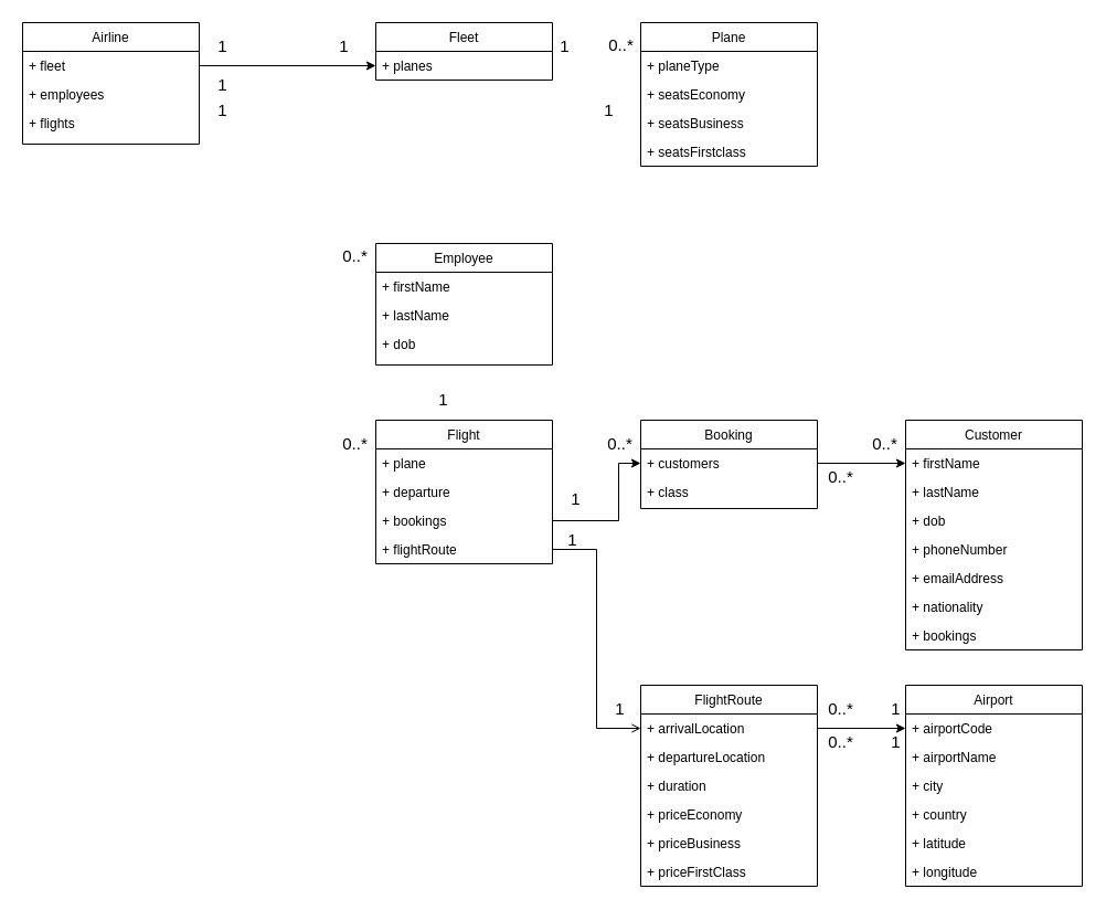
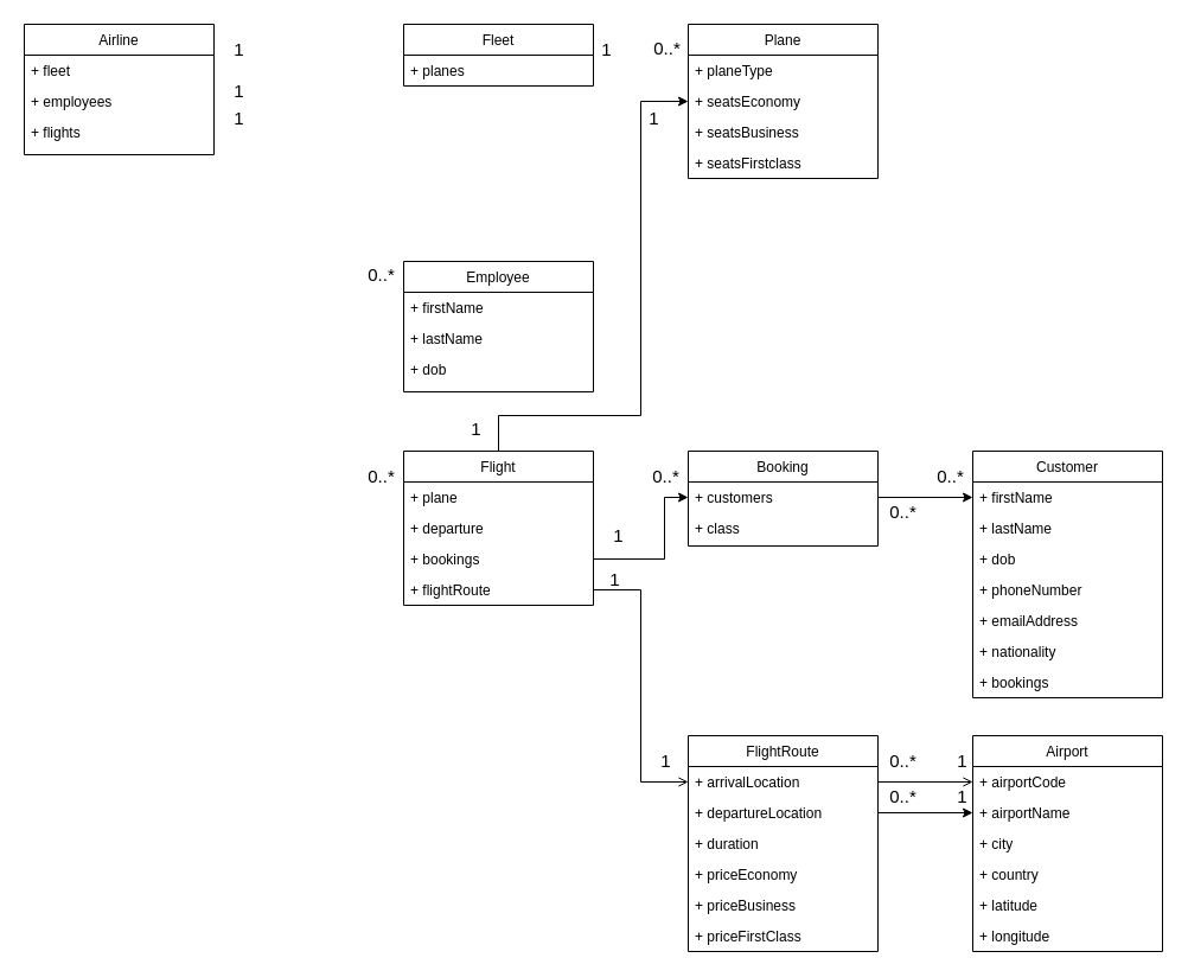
  <mxCell id="0" />
  <mxCell id="1" parent="0" />
  <mxCell id="2" value="Airline" style="swimlane;fontStyle=0;align=center;verticalAlign=top;childLayout=stackLayout;horizontal=1;startSize=26;horizontalStack=0;resizeParent=1;resizeLast=0;collapsible=1;marginBottom=0;rounded=0;shadow=0;strokeWidth=1;" parent="1" vertex="1"><mxGeometry x="20" y="20" width="160" height="110" as="geometry"><mxRectangle x="560" y="520" width="160" height="26" as="alternateBounds" /></mxGeometry></mxCell>
  <mxCell id="3" value="+ fleet" style="text;align=left;verticalAlign=top;spacingLeft=4;spacingRight=4;overflow=hidden;rotatable=0;points=[[0,0.5],[1,0.5]];portConstraint=eastwest;rounded=0;shadow=0;html=0;" parent="2" vertex="1"><mxGeometry y="26" width="160" height="26" as="geometry" /></mxCell>
  <mxCell id="4" value="+ employees" style="text;align=left;verticalAlign=top;spacingLeft=4;spacingRight=4;overflow=hidden;rotatable=0;points=[[0,0.5],[1,0.5]];portConstraint=eastwest;rounded=0;shadow=0;html=0;" parent="2" vertex="1"><mxGeometry y="52" width="160" height="26" as="geometry" /></mxCell>
  <mxCell id="5" value="+ flights" style="text;align=left;verticalAlign=top;spacingLeft=4;spacingRight=4;overflow=hidden;rotatable=0;points=[[0,0.5],[1,0.5]];portConstraint=eastwest;rounded=0;shadow=0;html=0;" parent="2" vertex="1"><mxGeometry y="78" width="160" height="26" as="geometry" /></mxCell>
  <mxCell id="6" value="Employee" style="swimlane;fontStyle=0;align=center;verticalAlign=top;childLayout=stackLayout;horizontal=1;startSize=26;horizontalStack=0;resizeParent=1;resizeLast=0;collapsible=1;marginBottom=0;rounded=0;shadow=0;strokeWidth=1;" parent="1" vertex="1"><mxGeometry x="340" y="220" width="160" height="110" as="geometry"><mxRectangle x="230" y="140" width="160" height="26" as="alternateBounds" /></mxGeometry></mxCell>
  <mxCell id="7" value="+ firstName" style="text;align=left;verticalAlign=top;spacingLeft=4;spacingRight=4;overflow=hidden;rotatable=0;points=[[0,0.5],[1,0.5]];portConstraint=eastwest;" parent="6" vertex="1"><mxGeometry y="26" width="160" height="26" as="geometry" /></mxCell>
  <mxCell id="8" value="+ lastName" style="text;align=left;verticalAlign=top;spacingLeft=4;spacingRight=4;overflow=hidden;rotatable=0;points=[[0,0.5],[1,0.5]];portConstraint=eastwest;rounded=0;shadow=0;html=0;" parent="6" vertex="1"><mxGeometry y="52" width="160" height="26" as="geometry" /></mxCell>
  <mxCell id="9" value="+ dob" style="text;align=left;verticalAlign=top;spacingLeft=4;spacingRight=4;overflow=hidden;rotatable=0;points=[[0,0.5],[1,0.5]];portConstraint=eastwest;rounded=0;shadow=0;html=0;" parent="6" vertex="1"><mxGeometry y="78" width="160" height="26" as="geometry" /></mxCell>
  <mxCell id="10" value="Fleet" style="swimlane;fontStyle=0;align=center;verticalAlign=top;childLayout=stackLayout;horizontal=1;startSize=26;horizontalStack=0;resizeParent=1;resizeLast=0;collapsible=1;marginBottom=0;rounded=0;shadow=0;strokeWidth=1;" parent="1" vertex="1"><mxGeometry x="340" y="20" width="160" height="52" as="geometry"><mxRectangle x="230" y="140" width="160" height="26" as="alternateBounds" /></mxGeometry></mxCell>
  <mxCell id="11" value="+ planes" style="text;align=left;verticalAlign=top;spacingLeft=4;spacingRight=4;overflow=hidden;rotatable=0;points=[[0,0.5],[1,0.5]];portConstraint=eastwest;" parent="10" vertex="1"><mxGeometry y="26" width="160" height="26" as="geometry" /></mxCell>
  <mxCell id="12" value="Plane" style="swimlane;fontStyle=0;align=center;verticalAlign=top;childLayout=stackLayout;horizontal=1;startSize=26;horizontalStack=0;resizeParent=1;resizeLast=0;collapsible=1;marginBottom=0;rounded=0;shadow=0;strokeWidth=1;" parent="1" vertex="1"><mxGeometry x="580" y="20" width="160" height="130" as="geometry"><mxRectangle x="230" y="140" width="160" height="26" as="alternateBounds" /></mxGeometry></mxCell>
  <mxCell id="13" value="+ planeType" style="text;align=left;verticalAlign=top;spacingLeft=4;spacingRight=4;overflow=hidden;rotatable=0;points=[[0,0.5],[1,0.5]];portConstraint=eastwest;" parent="12" vertex="1"><mxGeometry y="26" width="160" height="26" as="geometry" /></mxCell>
  <mxCell id="14" value="+ seatsEconomy" style="text;align=left;verticalAlign=top;spacingLeft=4;spacingRight=4;overflow=hidden;rotatable=0;points=[[0,0.5],[1,0.5]];portConstraint=eastwest;rounded=0;shadow=0;html=0;" parent="12" vertex="1"><mxGeometry y="52" width="160" height="26" as="geometry" /></mxCell>
  <mxCell id="15" value="+ seatsBusiness" style="text;align=left;verticalAlign=top;spacingLeft=4;spacingRight=4;overflow=hidden;rotatable=0;points=[[0,0.5],[1,0.5]];portConstraint=eastwest;rounded=0;shadow=0;html=0;" parent="12" vertex="1"><mxGeometry y="78" width="160" height="26" as="geometry" /></mxCell>
  <mxCell id="16" value="+ seatsFirstclass" style="text;align=left;verticalAlign=top;spacingLeft=4;spacingRight=4;overflow=hidden;rotatable=0;points=[[0,0.5],[1,0.5]];portConstraint=eastwest;rounded=0;shadow=0;html=0;" parent="12" vertex="1"><mxGeometry y="104" width="160" height="26" as="geometry" /></mxCell>
  <mxCell id="17" value="Booking" style="swimlane;fontStyle=0;align=center;verticalAlign=top;childLayout=stackLayout;horizontal=1;startSize=26;horizontalStack=0;resizeParent=1;resizeLast=0;collapsible=1;marginBottom=0;rounded=0;shadow=0;strokeWidth=1;" parent="1" vertex="1"><mxGeometry x="580" y="380" width="160" height="80" as="geometry"><mxRectangle x="230" y="140" width="160" height="26" as="alternateBounds" /></mxGeometry></mxCell>
  <mxCell id="18" value="+ customers" style="text;align=left;verticalAlign=top;spacingLeft=4;spacingRight=4;overflow=hidden;rotatable=0;points=[[0,0.5],[1,0.5]];portConstraint=eastwest;" parent="17" vertex="1"><mxGeometry y="26" width="160" height="26" as="geometry" /></mxCell>
  <mxCell id="19" value="+ class" style="text;align=left;verticalAlign=top;spacingLeft=4;spacingRight=4;overflow=hidden;rotatable=0;points=[[0,0.5],[1,0.5]];portConstraint=eastwest;" parent="17" vertex="1"><mxGeometry y="52" width="160" height="26" as="geometry" /></mxCell>
  <mxCell id="20" value="Customer" style="swimlane;fontStyle=0;align=center;verticalAlign=top;childLayout=stackLayout;horizontal=1;startSize=26;horizontalStack=0;resizeParent=1;resizeLast=0;collapsible=1;marginBottom=0;rounded=0;shadow=0;strokeWidth=1;" parent="1" vertex="1"><mxGeometry x="820" y="380" width="160" height="208" as="geometry"><mxRectangle x="230" y="140" width="160" height="26" as="alternateBounds" /></mxGeometry></mxCell>
  <mxCell id="21" value="+ firstName" style="text;align=left;verticalAlign=top;spacingLeft=4;spacingRight=4;overflow=hidden;rotatable=0;points=[[0,0.5],[1,0.5]];portConstraint=eastwest;" parent="20" vertex="1"><mxGeometry y="26" width="160" height="26" as="geometry" /></mxCell>
  <mxCell id="22" value="+ lastName" style="text;align=left;verticalAlign=top;spacingLeft=4;spacingRight=4;overflow=hidden;rotatable=0;points=[[0,0.5],[1,0.5]];portConstraint=eastwest;" parent="20" vertex="1"><mxGeometry y="52" width="160" height="26" as="geometry" /></mxCell>
  <mxCell id="23" value="+ dob" style="text;align=left;verticalAlign=top;spacingLeft=4;spacingRight=4;overflow=hidden;rotatable=0;points=[[0,0.5],[1,0.5]];portConstraint=eastwest;" parent="20" vertex="1"><mxGeometry y="78" width="160" height="26" as="geometry" /></mxCell>
  <mxCell id="24" value="+ phoneNumber" style="text;align=left;verticalAlign=top;spacingLeft=4;spacingRight=4;overflow=hidden;rotatable=0;points=[[0,0.5],[1,0.5]];portConstraint=eastwest;" parent="20" vertex="1"><mxGeometry y="104" width="160" height="26" as="geometry" /></mxCell>
  <mxCell id="25" value="+ emailAddress" style="text;align=left;verticalAlign=top;spacingLeft=4;spacingRight=4;overflow=hidden;rotatable=0;points=[[0,0.5],[1,0.5]];portConstraint=eastwest;" parent="20" vertex="1"><mxGeometry y="130" width="160" height="26" as="geometry" /></mxCell>
  <mxCell id="26" value="+ nationality" style="text;align=left;verticalAlign=top;spacingLeft=4;spacingRight=4;overflow=hidden;rotatable=0;points=[[0,0.5],[1,0.5]];portConstraint=eastwest;" parent="20" vertex="1"><mxGeometry y="156" width="160" height="26" as="geometry" /></mxCell>
  <mxCell id="27" value="+ bookings" style="text;align=left;verticalAlign=top;spacingLeft=4;spacingRight=4;overflow=hidden;rotatable=0;points=[[0,0.5],[1,0.5]];portConstraint=eastwest;" parent="20" vertex="1"><mxGeometry y="182" width="160" height="26" as="geometry" /></mxCell>
+ <mxCell id="28" style="edgeStyle=orthogonalEdgeStyle;rounded=0;orthogonalLoop=1;jettySize=auto;html=1;entryX=0;entryY=0.5;entryDx=0;entryDy=0;fontSize=15;" parent="1" source="29" target="14" edge="1"><mxGeometry relative="1" as="geometry"><Array as="points"><mxPoint x="420" y="350" /><mxPoint x="540" y="350" /><mxPoint x="540" y="85" /></Array></mxGeometry></mxCell>
  <mxCell id="29" value="Flight" style="swimlane;fontStyle=0;align=center;verticalAlign=top;childLayout=stackLayout;horizontal=1;startSize=26;horizontalStack=0;resizeParent=1;resizeLast=0;collapsible=1;marginBottom=0;rounded=0;shadow=0;strokeWidth=1;" parent="1" vertex="1"><mxGeometry x="340" y="380" width="160" height="130" as="geometry"><mxRectangle x="230" y="140" width="160" height="26" as="alternateBounds" /></mxGeometry></mxCell>
  <mxCell id="30" value="+ plane" style="text;align=left;verticalAlign=top;spacingLeft=4;spacingRight=4;overflow=hidden;rotatable=0;points=[[0,0.5],[1,0.5]];portConstraint=eastwest;" parent="29" vertex="1"><mxGeometry y="26" width="160" height="26" as="geometry" /></mxCell>
  <mxCell id="31" value="+ departure" style="text;align=left;verticalAlign=top;spacingLeft=4;spacingRight=4;overflow=hidden;rotatable=0;points=[[0,0.5],[1,0.5]];portConstraint=eastwest;" parent="29" vertex="1"><mxGeometry y="52" width="160" height="26" as="geometry" /></mxCell>
  <mxCell id="32" value="+ bookings" style="text;align=left;verticalAlign=top;spacingLeft=4;spacingRight=4;overflow=hidden;rotatable=0;points=[[0,0.5],[1,0.5]];portConstraint=eastwest;" parent="29" vertex="1"><mxGeometry y="78" width="160" height="26" as="geometry" /></mxCell>
  <mxCell id="33" value="+ flightRoute" style="text;align=left;verticalAlign=top;spacingLeft=4;spacingRight=4;overflow=hidden;rotatable=0;points=[[0,0.5],[1,0.5]];portConstraint=eastwest;" parent="29" vertex="1"><mxGeometry y="104" width="160" height="26" as="geometry" /></mxCell>
  <mxCell id="34" value="FlightRoute" style="swimlane;fontStyle=0;align=center;verticalAlign=top;childLayout=stackLayout;horizontal=1;startSize=26;horizontalStack=0;resizeParent=1;resizeLast=0;collapsible=1;marginBottom=0;rounded=0;shadow=0;strokeWidth=1;" parent="1" vertex="1"><mxGeometry x="580" y="620" width="160" height="182" as="geometry"><mxRectangle x="230" y="140" width="160" height="26" as="alternateBounds" /></mxGeometry></mxCell>
  <mxCell id="35" value="+ arrivalLocation" style="text;align=left;verticalAlign=top;spacingLeft=4;spacingRight=4;overflow=hidden;rotatable=0;points=[[0,0.5],[1,0.5]];portConstraint=eastwest;" parent="34" vertex="1"><mxGeometry y="26" width="160" height="26" as="geometry" /></mxCell>
  <mxCell id="36" value="+ departureLocation" style="text;align=left;verticalAlign=top;spacingLeft=4;spacingRight=4;overflow=hidden;rotatable=0;points=[[0,0.5],[1,0.5]];portConstraint=eastwest;" parent="34" vertex="1"><mxGeometry y="52" width="160" height="26" as="geometry" /></mxCell>
  <mxCell id="37" value="+ duration" style="text;align=left;verticalAlign=top;spacingLeft=4;spacingRight=4;overflow=hidden;rotatable=0;points=[[0,0.5],[1,0.5]];portConstraint=eastwest;" parent="34" vertex="1"><mxGeometry y="78" width="160" height="26" as="geometry" /></mxCell>
  <mxCell id="38" value="+ priceEconomy" style="text;align=left;verticalAlign=top;spacingLeft=4;spacingRight=4;overflow=hidden;rotatable=0;points=[[0,0.5],[1,0.5]];portConstraint=eastwest;" vertex="1" parent="34"><mxGeometry y="104" width="160" height="26" as="geometry" /></mxCell>
  <mxCell id="39" value="+ priceBusiness" style="text;align=left;verticalAlign=top;spacingLeft=4;spacingRight=4;overflow=hidden;rotatable=0;points=[[0,0.5],[1,0.5]];portConstraint=eastwest;" parent="34" vertex="1"><mxGeometry y="130" width="160" height="26" as="geometry" /></mxCell>
  <mxCell id="40" value="+ priceFirstClass" style="text;align=left;verticalAlign=top;spacingLeft=4;spacingRight=4;overflow=hidden;rotatable=0;points=[[0,0.5],[1,0.5]];portConstraint=eastwest;" vertex="1" parent="34"><mxGeometry y="156" width="160" height="26" as="geometry" /></mxCell>
  <mxCell id="41" value="Airport" style="swimlane;fontStyle=0;align=center;verticalAlign=top;childLayout=stackLayout;horizontal=1;startSize=26;horizontalStack=0;resizeParent=1;resizeLast=0;collapsible=1;marginBottom=0;rounded=0;shadow=0;strokeWidth=1;" parent="1" vertex="1"><mxGeometry x="820" y="620" width="160" height="182" as="geometry"><mxRectangle x="230" y="140" width="160" height="26" as="alternateBounds" /></mxGeometry></mxCell>
  <mxCell id="42" value="+ airportCode" style="text;align=left;verticalAlign=top;spacingLeft=4;spacingRight=4;overflow=hidden;rotatable=0;points=[[0,0.5],[1,0.5]];portConstraint=eastwest;" parent="41" vertex="1"><mxGeometry y="26" width="160" height="26" as="geometry" /></mxCell>
  <mxCell id="43" value="+ airportName" style="text;align=left;verticalAlign=top;spacingLeft=4;spacingRight=4;overflow=hidden;rotatable=0;points=[[0,0.5],[1,0.5]];portConstraint=eastwest;" parent="41" vertex="1"><mxGeometry y="52" width="160" height="26" as="geometry" /></mxCell>
  <mxCell id="44" value="+ city" style="text;align=left;verticalAlign=top;spacingLeft=4;spacingRight=4;overflow=hidden;rotatable=0;points=[[0,0.5],[1,0.5]];portConstraint=eastwest;" parent="41" vertex="1"><mxGeometry y="78" width="160" height="26" as="geometry" /></mxCell>
  <mxCell id="45" value="+ country" style="text;align=left;verticalAlign=top;spacingLeft=4;spacingRight=4;overflow=hidden;rotatable=0;points=[[0,0.5],[1,0.5]];portConstraint=eastwest;" parent="41" vertex="1"><mxGeometry y="104" width="160" height="26" as="geometry" /></mxCell>
  <mxCell id="46" value="+ latitude" style="text;align=left;verticalAlign=top;spacingLeft=4;spacingRight=4;overflow=hidden;rotatable=0;points=[[0,0.5],[1,0.5]];portConstraint=eastwest;" parent="41" vertex="1"><mxGeometry y="130" width="160" height="26" as="geometry" /></mxCell>
  <mxCell id="47" value="+ longitude" style="text;align=left;verticalAlign=top;spacingLeft=4;spacingRight=4;overflow=hidden;rotatable=0;points=[[0,0.5],[1,0.5]];portConstraint=eastwest;" parent="41" vertex="1"><mxGeometry y="156" width="160" height="26" as="geometry" /></mxCell>
- <mxCell id="48" style="edgeStyle=orthogonalEdgeStyle;rounded=0;orthogonalLoop=1;jettySize=auto;html=1;entryX=0;entryY=0.5;entryDx=0;entryDy=0;exitX=1;exitY=0.5;exitDx=0;exitDy=0;" parent="1" source="3" target="11" edge="1"><mxGeometry relative="1" as="geometry" /></mxCell>
- <mxCell id="49" value="1" style="edgeLabel;html=1;align=center;verticalAlign=middle;resizable=0;points=[];fontSize=15;labelBackgroundColor=none;" parent="48" vertex="1" connectable="0"><mxGeometry x="0.263" y="-3" relative="1" as="geometry"><mxPoint x="29" y="-22" as="offset" /></mxGeometry></mxCell>
  <mxCell id="50" value="1" style="edgeLabel;html=1;align=center;verticalAlign=middle;resizable=0;points=[];fontSize=15;labelBackgroundColor=none;" parent="1" vertex="1" connectable="0"><mxGeometry x="200.003" y="40" as="geometry" /></mxCell>
  <mxCell id="51" value="1" style="edgeLabel;html=1;align=center;verticalAlign=middle;resizable=0;points=[];fontSize=15;labelBackgroundColor=none;" parent="1" vertex="1" connectable="0"><mxGeometry x="510.003" y="40" as="geometry" /></mxCell>
  <mxCell id="52" value="0..*" style="edgeLabel;html=1;align=center;verticalAlign=middle;resizable=0;points=[];fontSize=15;labelBackgroundColor=none;" parent="1" vertex="1" connectable="0"><mxGeometry x="560.003" y="40" as="geometry"><mxPoint x="1" y="-1" as="offset" /></mxGeometry></mxCell>
  <mxCell id="53" value="1" style="edgeLabel;html=1;align=center;verticalAlign=middle;resizable=0;points=[];fontSize=15;labelBackgroundColor=none;" parent="1" vertex="1" connectable="0"><mxGeometry x="200.003" y="75" as="geometry" /></mxCell>
  <mxCell id="54" value="0..*" style="edgeLabel;html=1;align=center;verticalAlign=middle;resizable=0;points=[];fontSize=15;labelBackgroundColor=none;" parent="1" vertex="1" connectable="0"><mxGeometry x="320.003" y="230" as="geometry" /></mxCell>
  <mxCell id="55" value="1" style="edgeLabel;html=1;align=center;verticalAlign=middle;resizable=0;points=[];fontSize=15;labelBackgroundColor=none;" parent="1" vertex="1" connectable="0"><mxGeometry x="200.003" y="98" as="geometry" /></mxCell>
  <mxCell id="56" value="0..*" style="edgeLabel;html=1;align=center;verticalAlign=middle;resizable=0;points=[];fontSize=15;labelBackgroundColor=none;" parent="1" vertex="1" connectable="0"><mxGeometry x="320.003" y="400" as="geometry" /></mxCell>
  <mxCell id="57" style="edgeStyle=orthogonalEdgeStyle;rounded=0;orthogonalLoop=1;jettySize=auto;html=1;entryX=0;entryY=0.5;entryDx=0;entryDy=0;fontSize=15;" parent="1" source="32" edge="1"><mxGeometry relative="1" as="geometry"><mxPoint x="580" y="419" as="targetPoint" /><Array as="points"><mxPoint x="560" y="471" /><mxPoint x="560" y="419" /></Array></mxGeometry></mxCell>
  <mxCell id="58" style="edgeStyle=orthogonalEdgeStyle;rounded=0;orthogonalLoop=1;jettySize=auto;html=1;entryX=0;entryY=0.5;entryDx=0;entryDy=0;fontSize=15;endArrow=open;" parent="1" source="33" target="35" edge="1"><mxGeometry relative="1" as="geometry" /></mxCell>
  <mxCell id="59" style="edgeStyle=orthogonalEdgeStyle;rounded=0;orthogonalLoop=1;jettySize=auto;html=1;entryX=0;entryY=0.5;entryDx=0;entryDy=0;fontSize=15;" parent="1" source="18" target="21" edge="1"><mxGeometry relative="1" as="geometry" /></mxCell>
- <mxCell id="60" style="edgeStyle=orthogonalEdgeStyle;rounded=0;orthogonalLoop=1;jettySize=auto;html=1;entryX=0;entryY=0.5;entryDx=0;entryDy=0;fontSize=15;" parent="1" source="35" target="42" edge="1"><mxGeometry relative="1" as="geometry" /></mxCell>
+ <mxCell id="60" style="edgeStyle=orthogonalEdgeStyle;rounded=0;orthogonalLoop=1;jettySize=auto;html=1;entryX=0;entryY=0.5;entryDx=0;entryDy=0;fontSize=15;endArrow=open;" parent="1" source="35" target="42" edge="1"><mxGeometry relative="1" as="geometry" /></mxCell>
+ <mxCell id="61" style="edgeStyle=orthogonalEdgeStyle;rounded=0;orthogonalLoop=1;jettySize=auto;html=1;entryX=0;entryY=0.5;entryDx=0;entryDy=0;fontSize=15;" parent="1" source="36" target="43" edge="1"><mxGeometry relative="1" as="geometry" /></mxCell>
  <mxCell id="62" value="0..*" style="edgeLabel;html=1;align=center;verticalAlign=middle;resizable=0;points=[];fontSize=15;labelBackgroundColor=none;" parent="1" vertex="1" connectable="0"><mxGeometry x="560.003" y="400" as="geometry" /></mxCell>
  <mxCell id="63" value="1" style="edgeLabel;html=1;align=center;verticalAlign=middle;resizable=0;points=[];fontSize=15;labelBackgroundColor=none;" parent="1" vertex="1" connectable="0"><mxGeometry x="520.003" y="450" as="geometry" /></mxCell>
  <mxCell id="64" value="0..*" style="edgeLabel;html=1;align=center;verticalAlign=middle;resizable=0;points=[];fontSize=15;labelBackgroundColor=none;" parent="1" vertex="1" connectable="0"><mxGeometry x="760.003" y="430" as="geometry" /></mxCell>
  <mxCell id="65" value="1" style="edgeLabel;html=1;align=center;verticalAlign=middle;resizable=0;points=[];fontSize=15;labelBackgroundColor=none;" parent="1" vertex="1" connectable="0"><mxGeometry x="520.003" y="484" as="geometry"><mxPoint x="-3" y="3" as="offset" /></mxGeometry></mxCell>
  <mxCell id="66" value="1" style="edgeLabel;html=1;align=center;verticalAlign=middle;resizable=0;points=[];fontSize=15;labelBackgroundColor=none;" parent="1" vertex="1" connectable="0"><mxGeometry x="560.003" y="640" as="geometry" /></mxCell>
  <mxCell id="67" value="1" style="edgeLabel;html=1;align=center;verticalAlign=middle;resizable=0;points=[];fontSize=15;labelBackgroundColor=none;" parent="1" vertex="1" connectable="0"><mxGeometry x="810.003" y="640" as="geometry" /></mxCell>
  <mxCell id="68" value="1" style="edgeLabel;html=1;align=center;verticalAlign=middle;resizable=0;points=[];fontSize=15;labelBackgroundColor=none;" parent="1" vertex="1" connectable="0"><mxGeometry x="810.003" y="670" as="geometry" /></mxCell>
  <mxCell id="69" value="0..*" style="edgeLabel;html=1;align=center;verticalAlign=middle;resizable=0;points=[];fontSize=15;labelBackgroundColor=none;" parent="1" vertex="1" connectable="0"><mxGeometry x="760.003" y="640" as="geometry" /></mxCell>
  <mxCell id="70" value="0..*" style="edgeLabel;html=1;align=center;verticalAlign=middle;resizable=0;points=[];fontSize=15;labelBackgroundColor=none;" parent="1" vertex="1" connectable="0"><mxGeometry x="760.003" y="670" as="geometry" /></mxCell>
  <mxCell id="71" value="1" style="edgeLabel;html=1;align=center;verticalAlign=middle;resizable=0;points=[];fontSize=15;labelBackgroundColor=none;" parent="1" vertex="1" connectable="0"><mxGeometry x="550.003" y="98" as="geometry" /></mxCell>
  <mxCell id="72" value="1" style="edgeLabel;html=1;align=center;verticalAlign=middle;resizable=0;points=[];fontSize=15;labelBackgroundColor=none;" parent="1" vertex="1" connectable="0"><mxGeometry x="400.003" y="360" as="geometry" /></mxCell>
  <mxCell id="73" value="0..*" style="edgeLabel;html=1;align=center;verticalAlign=middle;resizable=0;points=[];fontSize=15;labelBackgroundColor=none;" parent="1" vertex="1" connectable="0"><mxGeometry x="800.003" y="400" as="geometry" /></mxCell>
